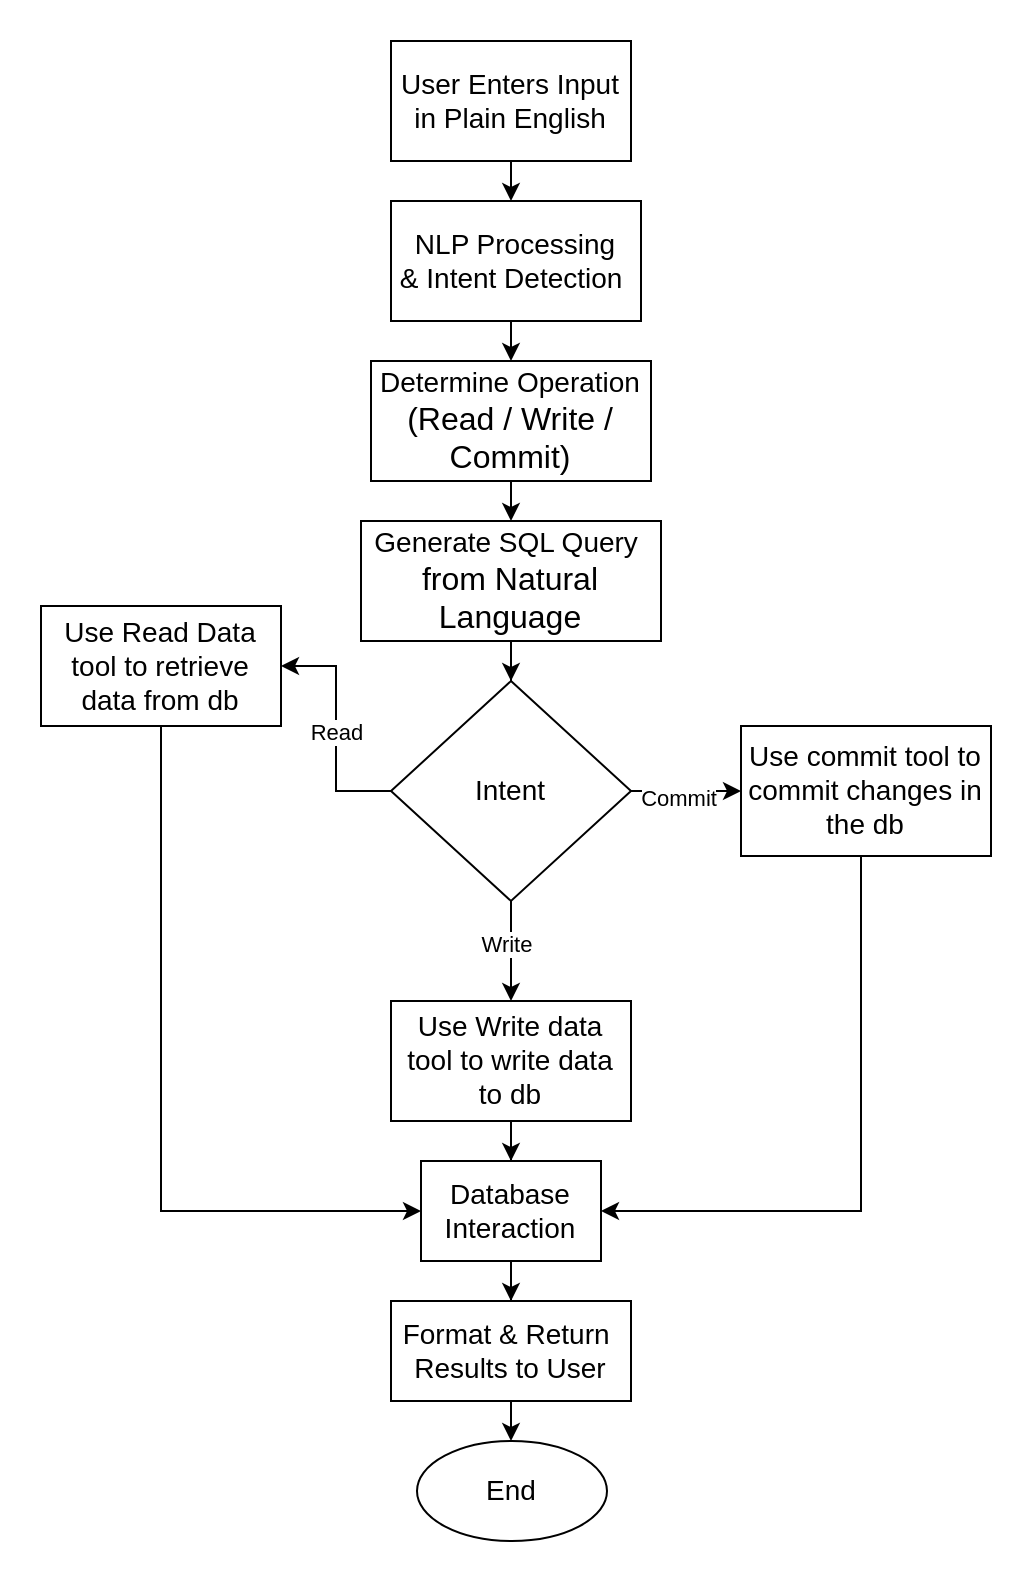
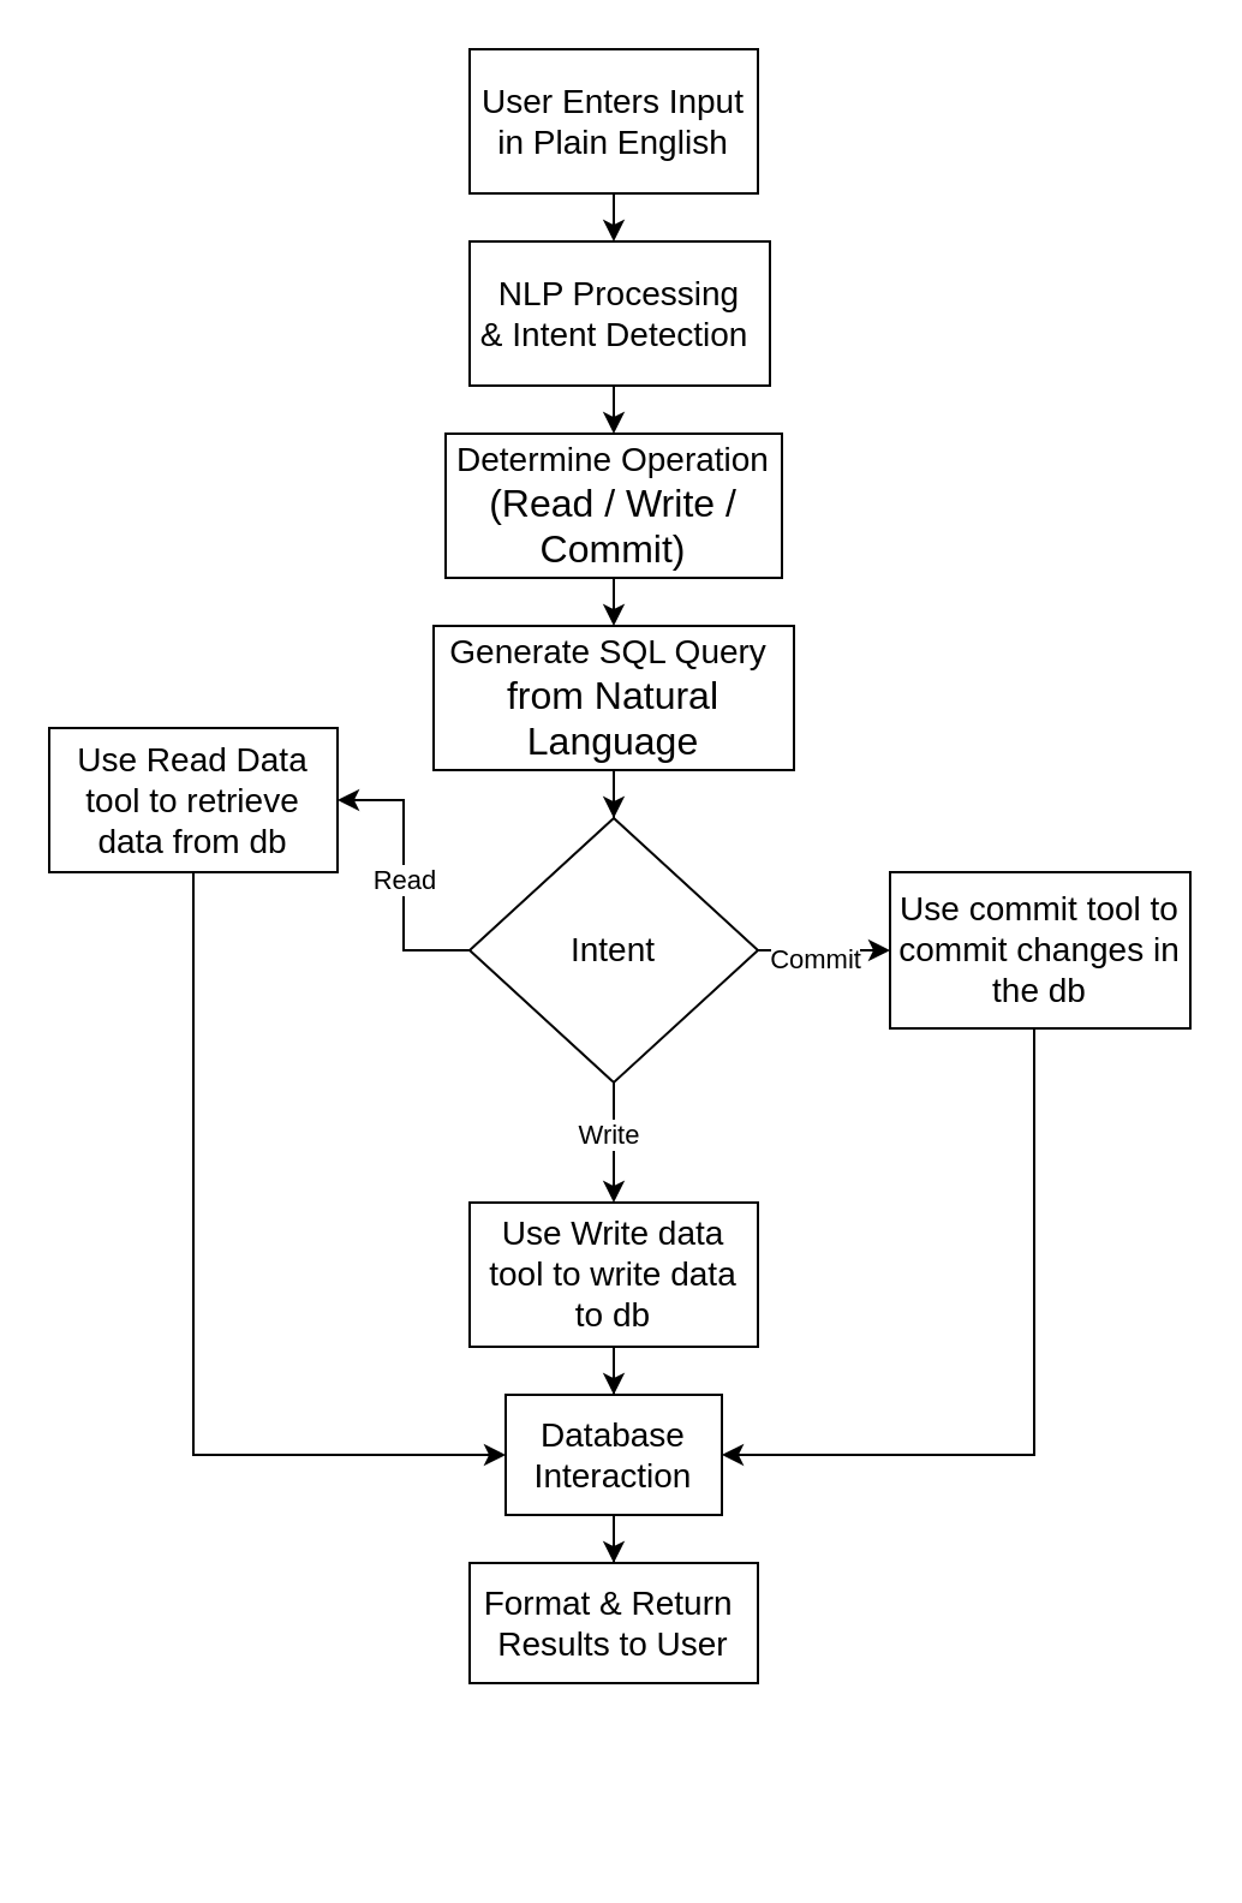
  <mxCell id="0" />
  <mxCell id="1" parent="0" />
  <mxCell id="2" value="&lt;font style=&quot;font-size: 14px;&quot;&gt;User Enters Input in Plain English&lt;/font&gt;" style="rounded=0;whiteSpace=wrap;html=1;" parent="1" vertex="1"><mxGeometry x="195" y="20" width="120" height="60" as="geometry" /></mxCell>
  <mxCell id="3" style="edgeStyle=orthogonalEdgeStyle;rounded=0;orthogonalLoop=1;jettySize=auto;html=1;exitX=0.5;exitY=1;exitDx=0;exitDy=0;entryX=0.5;entryY=0;entryDx=0;entryDy=0;" edge="1" parent="1" source="4" target="6"><mxGeometry relative="1" as="geometry" /></mxCell>
  <mxCell id="4" value="&lt;div&gt;&lt;font style=&quot;font-size: 14px;&quot;&gt;NLP Processing &amp;amp;&lt;span style=&quot;background-color: transparent; color: light-dark(rgb(0, 0, 0), rgb(255, 255, 255));&quot;&gt;&amp;nbsp;Intent Detection&amp;nbsp;&lt;/span&gt;&lt;/font&gt;&lt;/div&gt;" style="rounded=0;whiteSpace=wrap;html=1;" parent="1" vertex="1"><mxGeometry x="195" y="100" width="125" height="60" as="geometry" /></mxCell>
  <mxCell id="5" value="" style="edgeStyle=orthogonalEdgeStyle;rounded=0;orthogonalLoop=1;jettySize=auto;html=1;" edge="1" parent="1" source="6" target="8"><mxGeometry relative="1" as="geometry"><Array as="points"><mxPoint x="250" y="320" /><mxPoint x="250" y="320" /></Array></mxGeometry></mxCell>
  <mxCell id="6" value="&lt;font style=&quot;font-size: 14px;&quot;&gt;Determine Operation&lt;/font&gt;&lt;div&gt;&lt;font size=&quot;3&quot;&gt;(Read / Write / Commit)&lt;/font&gt;&lt;/div&gt;" style="rounded=0;whiteSpace=wrap;html=1;" parent="1" vertex="1"><mxGeometry x="185" y="180" width="140" height="60" as="geometry" /></mxCell>
  <mxCell id="7" value="" style="edgeStyle=orthogonalEdgeStyle;rounded=0;orthogonalLoop=1;jettySize=auto;html=1;" edge="1" parent="1" source="8" target="20"><mxGeometry relative="1" as="geometry" /></mxCell>
  <mxCell id="8" value="&lt;font style=&quot;font-size: 14px;&quot;&gt;Generate SQL Query&amp;nbsp;&lt;/font&gt;&lt;div&gt;&lt;font size=&quot;3&quot;&gt;from Natural Language&lt;/font&gt;&lt;/div&gt;" style="rounded=0;whiteSpace=wrap;html=1;" parent="1" vertex="1"><mxGeometry x="180" y="260" width="150" height="60" as="geometry" /></mxCell>
  <mxCell id="9" style="edgeStyle=orthogonalEdgeStyle;rounded=0;orthogonalLoop=1;jettySize=auto;html=1;entryX=0.5;entryY=0;entryDx=0;entryDy=0;" edge="1" parent="1" source="10" target="12"><mxGeometry relative="1" as="geometry" /></mxCell>
  <mxCell id="10" value="&lt;font style=&quot;font-size: 14px;&quot;&gt;Database&lt;/font&gt;&lt;div&gt;&lt;font style=&quot;font-size: 14px;&quot;&gt;&amp;nbsp;Interaction&amp;nbsp;&lt;/font&gt;&lt;/div&gt;" style="rounded=0;whiteSpace=wrap;html=1;" parent="1" vertex="1"><mxGeometry x="210" y="580" width="90" height="50" as="geometry" /></mxCell>
- <mxCell id="11" value="" style="edgeStyle=orthogonalEdgeStyle;rounded=0;orthogonalLoop=1;jettySize=auto;html=1;" edge="1" parent="1" source="12" target="13"><mxGeometry relative="1" as="geometry" /></mxCell>
  <mxCell id="12" value="&lt;font style=&quot;font-size: 14px;&quot;&gt;Format &amp;amp; Return&lt;/font&gt;&lt;font style=&quot;font-size: 14px;&quot;&gt;&amp;nbsp;&lt;/font&gt;&lt;div&gt;&lt;span style=&quot;background-color: transparent; color: light-dark(rgb(0, 0, 0), rgb(255, 255, 255));&quot;&gt;&lt;font style=&quot;font-size: 14px;&quot;&gt;Results to User&lt;/font&gt;&lt;/span&gt;&lt;/div&gt;" style="rounded=0;whiteSpace=wrap;html=1;" parent="1" vertex="1"><mxGeometry x="195" y="650" width="120" height="50" as="geometry" /></mxCell>
- <mxCell id="13" value="&lt;font style=&quot;font-size: 14px;&quot;&gt;End&lt;/font&gt;" style="ellipse;whiteSpace=wrap;html=1;" parent="1" vertex="1"><mxGeometry x="208" y="720" width="95" height="50" as="geometry" /></mxCell>
  <mxCell id="14" value="" style="edgeStyle=orthogonalEdgeStyle;rounded=0;orthogonalLoop=1;jettySize=auto;html=1;" edge="1" parent="1" source="20" target="22"><mxGeometry relative="1" as="geometry" /></mxCell>
  <mxCell id="15" value="Read" style="edgeLabel;html=1;align=center;verticalAlign=middle;resizable=0;points=[];" vertex="1" connectable="0" parent="14"><mxGeometry x="-0.035" relative="1" as="geometry"><mxPoint as="offset" /></mxGeometry></mxCell>
  <mxCell id="16" value="" style="edgeStyle=orthogonalEdgeStyle;rounded=0;orthogonalLoop=1;jettySize=auto;html=1;" edge="1" parent="1" source="20" target="24"><mxGeometry relative="1" as="geometry" /></mxCell>
  <mxCell id="17" value="Write" style="edgeLabel;html=1;align=center;verticalAlign=middle;resizable=0;points=[];" vertex="1" connectable="0" parent="16"><mxGeometry x="-0.164" y="-3" relative="1" as="geometry"><mxPoint as="offset" /></mxGeometry></mxCell>
  <mxCell id="18" value="" style="edgeStyle=orthogonalEdgeStyle;rounded=0;orthogonalLoop=1;jettySize=auto;html=1;" edge="1" parent="1" source="20" target="26"><mxGeometry relative="1" as="geometry" /></mxCell>
  <mxCell id="19" value="Commit" style="edgeLabel;html=1;align=center;verticalAlign=middle;resizable=0;points=[];" vertex="1" connectable="0" parent="18"><mxGeometry x="-0.171" y="-3" relative="1" as="geometry"><mxPoint as="offset" /></mxGeometry></mxCell>
  <mxCell id="20" value="&lt;font style=&quot;font-size: 14px;&quot;&gt;Intent&lt;/font&gt;" style="rhombus;whiteSpace=wrap;html=1;" vertex="1" parent="1"><mxGeometry x="195" y="340" width="120" height="110" as="geometry" /></mxCell>
  <mxCell id="21" style="edgeStyle=orthogonalEdgeStyle;rounded=0;orthogonalLoop=1;jettySize=auto;html=1;entryX=0;entryY=0.5;entryDx=0;entryDy=0;" edge="1" parent="1" source="22" target="10"><mxGeometry relative="1" as="geometry"><Array as="points"><mxPoint x="80" y="605" /></Array></mxGeometry></mxCell>
  <mxCell id="22" value="&lt;font style=&quot;font-size: 14px;&quot;&gt;Use Read Data tool to retrieve data from db&lt;/font&gt;" style="whiteSpace=wrap;html=1;" vertex="1" parent="1"><mxGeometry x="20" y="302.5" width="120" height="60" as="geometry" /></mxCell>
  <mxCell id="23" style="edgeStyle=orthogonalEdgeStyle;rounded=0;orthogonalLoop=1;jettySize=auto;html=1;entryX=0.5;entryY=0;entryDx=0;entryDy=0;" edge="1" parent="1" source="24" target="10"><mxGeometry relative="1" as="geometry" /></mxCell>
  <mxCell id="24" value="&lt;font style=&quot;font-size: 14px;&quot;&gt;Use Write data tool to write data to db&lt;/font&gt;" style="whiteSpace=wrap;html=1;" vertex="1" parent="1"><mxGeometry x="195" y="500" width="120" height="60" as="geometry" /></mxCell>
  <mxCell id="25" style="edgeStyle=orthogonalEdgeStyle;rounded=0;orthogonalLoop=1;jettySize=auto;html=1;entryX=1;entryY=0.5;entryDx=0;entryDy=0;" edge="1" parent="1" source="26" target="10"><mxGeometry relative="1" as="geometry"><Array as="points"><mxPoint x="430" y="605" /></Array></mxGeometry></mxCell>
  <mxCell id="26" value="&lt;font style=&quot;font-size: 14px;&quot;&gt;Use commit tool to commit changes in the db&lt;/font&gt;" style="whiteSpace=wrap;html=1;" vertex="1" parent="1"><mxGeometry x="370" y="362.5" width="125" height="65" as="geometry" /></mxCell>
  <mxCell id="27" value="" style="endArrow=classic;html=1;rounded=0;exitX=0.5;exitY=1;exitDx=0;exitDy=0;" edge="1" parent="1" source="2"><mxGeometry width="50" height="50" relative="1" as="geometry"><mxPoint x="200" y="120" as="sourcePoint" /><mxPoint x="255" y="100" as="targetPoint" /></mxGeometry></mxCell>
